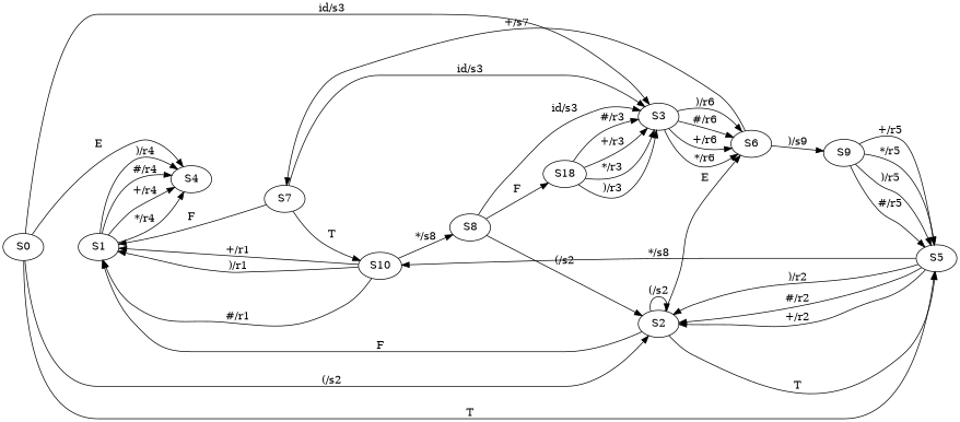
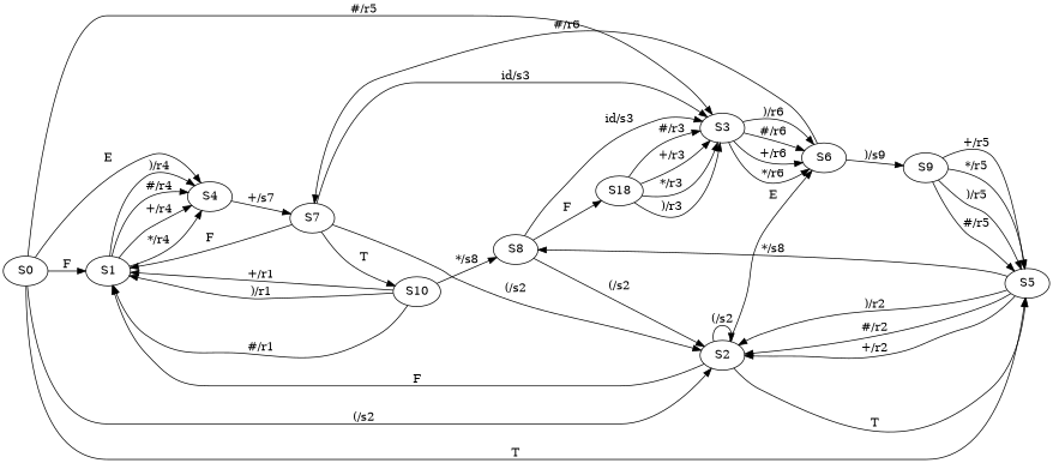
  digraph {
    rankdir=LR
    node [shape=ellipse]
    S1
    S4
    S7
    S2
    S3
    S10
    S0
    S5
    S6
    S9
    S8
    n12 [label=S18]
    S1 -> S4 [label="#/r4"]
    S1 -> S4 [label="+/r4"]
    S1 -> S4 [label="*/r4"]
    S1 -> S4 [label=")/r4"]
+   S4 -> S7 [label="+/s7"]
    S7 -> S1 [label=F]
+   S7 -> S2 [label="(/s2"]
    S7 -> S3 [label="id/s3"]
    S7 -> S10 [label=T]
    S2 -> S1 [label=F]
    S2 -> S2 [label="(/s2"]
    S2 -> S5 [label=T]
    S2 -> S6 [label=E]
    S3 -> S6 [label="#/r6"]
    S3 -> S6 [label="+/r6"]
    S3 -> S6 [label="*/r6"]
    S3 -> S6 [label=")/r6"]
    S10 -> S1 [label="#/r1"]
    S10 -> S1 [label="+/r1"]
    S10 -> S1 [label=")/r1"]
    S10 -> S8 [label="*/s8"]
+   S0 -> S1 [label=F]
    S0 -> S4 [label=E]
    S0 -> S2 [label="(/s2"]
-   S0 -> S3 [label="id/s3"]
+   S0 -> S3 [label="#/r5"]
    S0 -> S5 [label=T]
    S5 -> S2 [label=")/r2"]
    S5 -> S2 [label="#/r2"]
    S5 -> S2 [label="+/r2"]
-   S5 -> S10 [label="*/s8"]
-   S6 -> S7 [label="+/s7"]
+   S5 -> S8 [label="*/s8"]
+   S6 -> S7 [label="#/r6"]
    S6 -> S9 [label=")/s9"]
    S9 -> S5 [label="#/r5"]
    S9 -> S5 [label="+/r5"]
    S9 -> S5 [label="*/r5"]
    S9 -> S5 [label=")/r5"]
    S8 -> S2 [label="(/s2"]
    S8 -> S3 [label="id/s3"]
    S8 -> n12 [label=F]
    n12 -> S3 [label="*/r3"]
    n12 -> S3 [label=")/r3"]
    n12 -> S3 [label="#/r3"]
    n12 -> S3 [label="+/r3"]
  }
